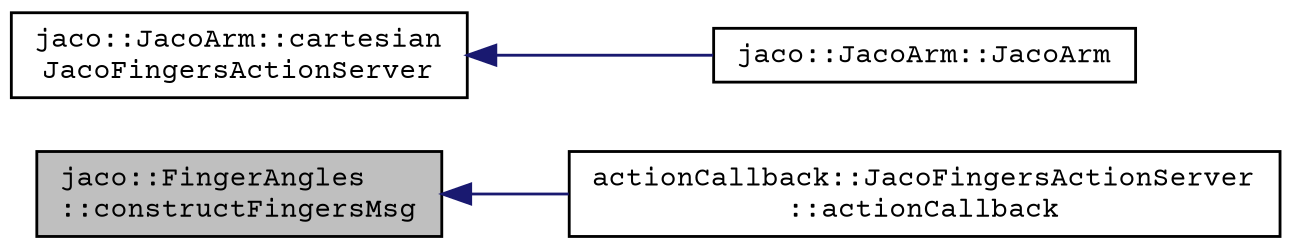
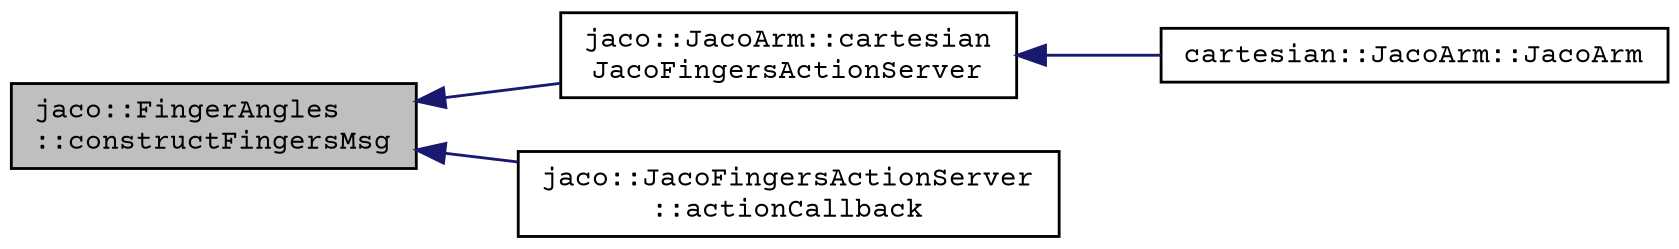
  digraph {
    fontname="Courier Prime"
    rankdir=LR
    node [color=black fillcolor=white fontname="Courier Prime" fontsize=10 shape=record style=filled]
    edge [color=midnightblue dir=back fontname="Courier Prime" fontsize=10 labelfontname=Helvetica labelfontsize=10 style=solid]
    n1 [fillcolor=grey75 fontcolor=black height=0.2 label="jaco::FingerAngles\l::constructFingersMsg" width=0.4]
    n2 [height=0.2 label="jaco::JacoArm::cartesian\lJacoFingersActionServer" width=0.4]
-   n3 [height=0.2 label="actionCallback::JacoFingersActionServer\l::actionCallback" width=0.4]
-   n4 [height=0.2 label="jaco::JacoArm::JacoArm" width=0.4]
+   n3 [height=0.2 label="jaco::JacoFingersActionServer\l::actionCallback" width=0.4]
+   n4 [height=0.2 label="cartesian::JacoArm::JacoArm" width=0.4]
+   n1 -> n2
    n1 -> n3
    n2 -> n4
  }
